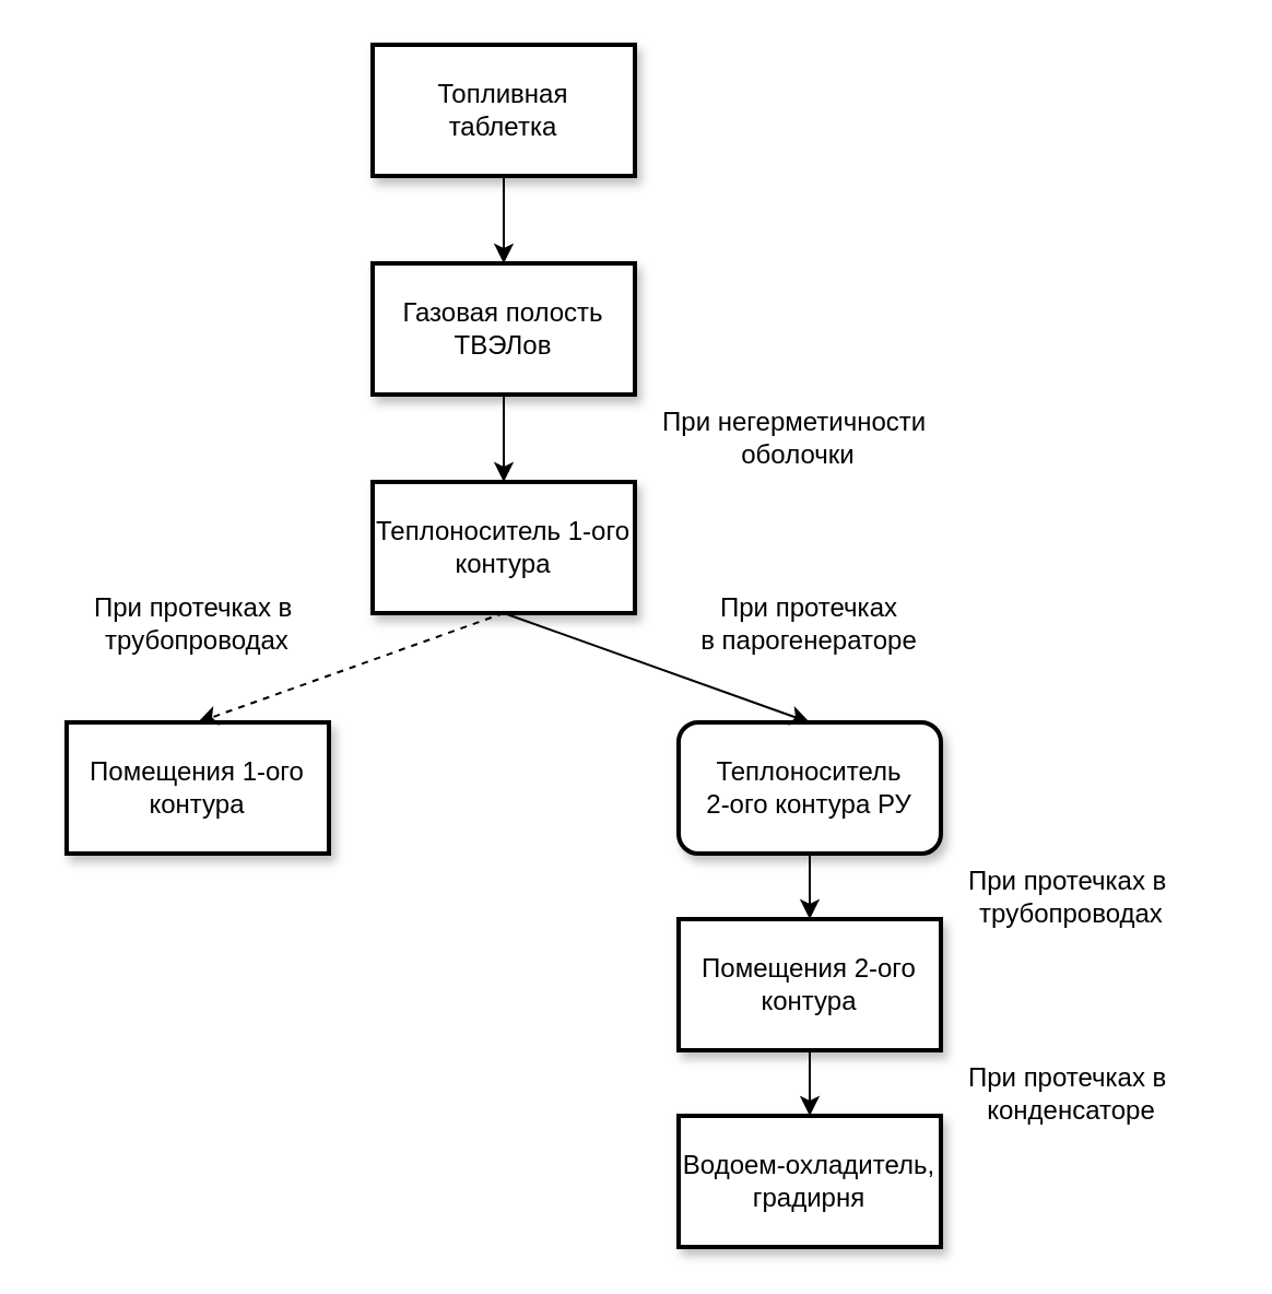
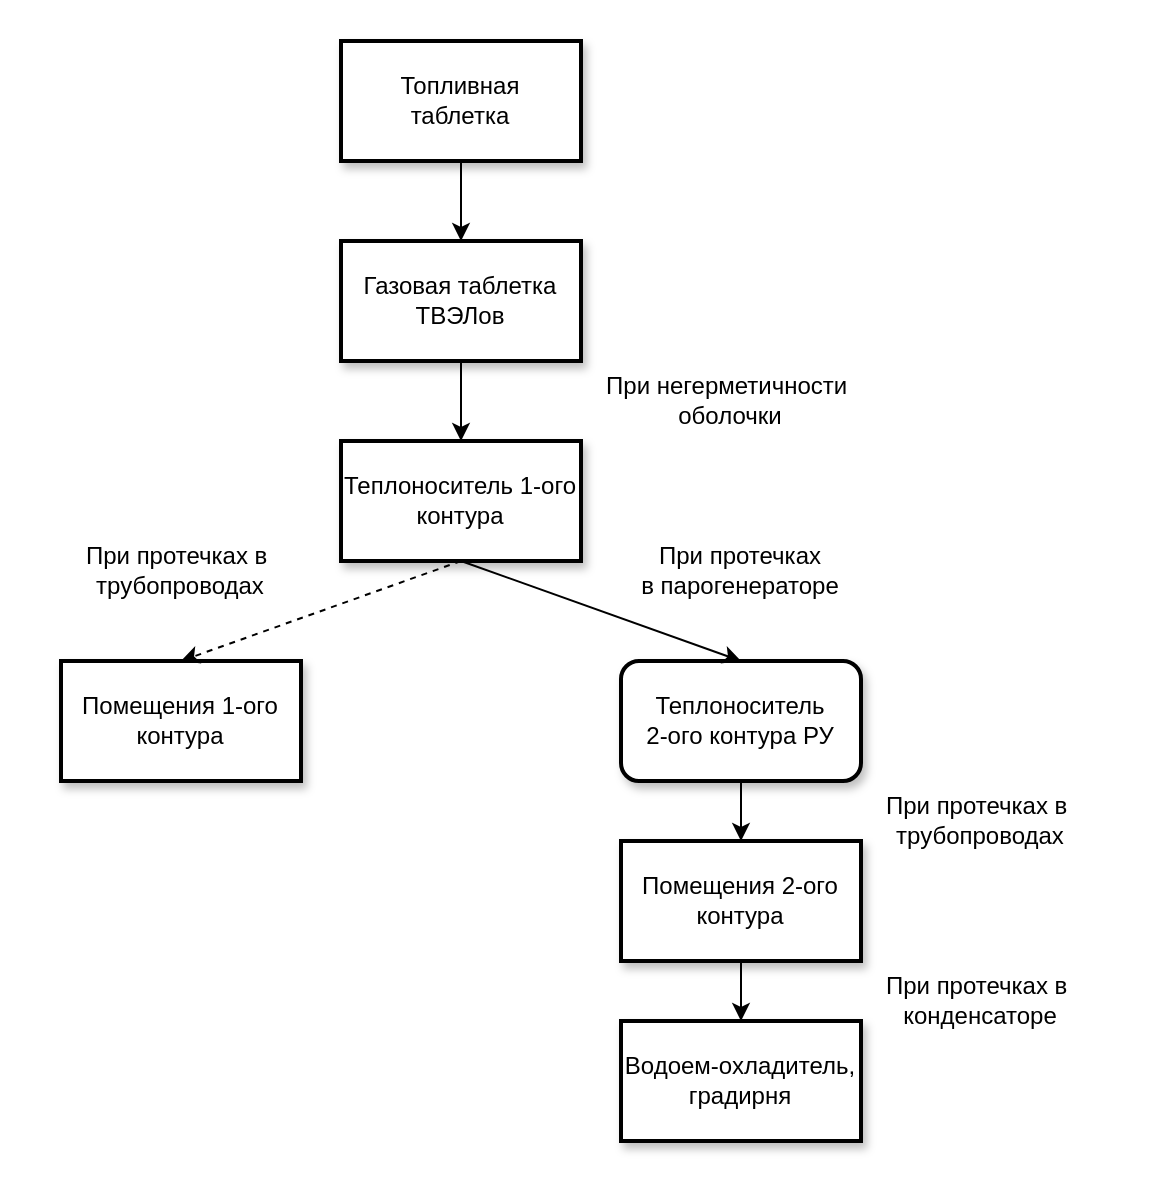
  <mxCell id="0" />
  <mxCell id="1" parent="0" />
  <mxCell id="2" value="" style="edgeStyle=orthogonalEdgeStyle;rounded=0;orthogonalLoop=1;jettySize=auto;html=1;" edge="1" parent="1" source="3" target="5"><mxGeometry relative="1" as="geometry" /></mxCell>
  <mxCell id="3" value="Топливная &lt;br&gt;таблетка" style="rounded=0;whiteSpace=wrap;html=1;glass=0;strokeWidth=2;shadow=1;" parent="1" vertex="1"><mxGeometry x="170" y="20" width="120" height="60" as="geometry" /></mxCell>
  <mxCell id="4" value="" style="edgeStyle=orthogonalEdgeStyle;rounded=0;orthogonalLoop=1;jettySize=auto;html=1;" edge="1" parent="1" source="5" target="6"><mxGeometry relative="1" as="geometry" /></mxCell>
- <mxCell id="5" value="Газовая полость&lt;br&gt;ТВЭЛов" style="rounded=0;whiteSpace=wrap;html=1;strokeWidth=2;shadow=1;" parent="1" vertex="1"><mxGeometry x="170" y="120" width="120" height="60" as="geometry" /></mxCell>
+ <mxCell id="5" value="Газовая таблетка&lt;br&gt;ТВЭЛов" style="rounded=0;whiteSpace=wrap;html=1;strokeWidth=2;shadow=1;" parent="1" vertex="1"><mxGeometry x="170" y="120" width="120" height="60" as="geometry" /></mxCell>
  <mxCell id="6" value="Теплоноситель 1-ого контура" style="rounded=0;whiteSpace=wrap;html=1;strokeWidth=2;shadow=1;" parent="1" vertex="1"><mxGeometry x="170" y="220" width="120" height="60" as="geometry" /></mxCell>
  <mxCell id="7" value="Помещения 1-ого контура" style="rounded=0;whiteSpace=wrap;html=1;strokeWidth=2;shadow=1;" parent="1" vertex="1"><mxGeometry x="30" y="330" width="120" height="60" as="geometry" /></mxCell>
  <mxCell id="8" value="" style="edgeStyle=orthogonalEdgeStyle;rounded=0;orthogonalLoop=1;jettySize=auto;html=1;" edge="1" parent="1" source="9" target="12"><mxGeometry relative="1" as="geometry" /></mxCell>
  <mxCell id="9" value="Теплоноситель&lt;br&gt;2-ого контура РУ" style="whiteSpace=wrap;html=1;strokeWidth=2;shadow=1;rounded=1;" parent="1" vertex="1"><mxGeometry x="310" y="330" width="120" height="60" as="geometry" /></mxCell>
  <mxCell id="10" value="Водоем-охладитель, градирня" style="rounded=0;whiteSpace=wrap;html=1;strokeWidth=2;shadow=1;" parent="1" vertex="1"><mxGeometry x="310" y="510" width="120" height="60" as="geometry" /></mxCell>
  <mxCell id="11" value="" style="edgeStyle=orthogonalEdgeStyle;rounded=0;orthogonalLoop=1;jettySize=auto;html=1;" edge="1" parent="1" source="12" target="10"><mxGeometry relative="1" as="geometry" /></mxCell>
  <mxCell id="12" value="Помещения 2-ого контура" style="rounded=0;whiteSpace=wrap;html=1;strokeWidth=2;shadow=1;" parent="1" vertex="1"><mxGeometry x="310" y="420" width="120" height="60" as="geometry" /></mxCell>
  <mxCell id="13" value="" style="endArrow=classic;html=1;entryX=0.5;entryY=0;entryDx=0;entryDy=0;exitX=0.5;exitY=1;exitDx=0;exitDy=0;dashed=1;" edge="1" parent="1" source="6" target="7"><mxGeometry width="50" height="50" relative="1" as="geometry"><mxPoint x="180" y="350" as="sourcePoint" /><mxPoint x="230" y="300" as="targetPoint" /></mxGeometry></mxCell>
  <mxCell id="14" value="" style="endArrow=classic;html=1;entryX=0.5;entryY=0;entryDx=0;entryDy=0;exitX=0.5;exitY=1;exitDx=0;exitDy=0;" edge="1" parent="1" source="6" target="9"><mxGeometry width="50" height="50" relative="1" as="geometry"><mxPoint x="250" y="300" as="sourcePoint" /><mxPoint x="300" y="370" as="targetPoint" /></mxGeometry></mxCell>
  <mxCell id="15" value="&lt;div&gt;&lt;span style=&quot;white-space: nowrap&quot;&gt;При&amp;nbsp;&lt;/span&gt;&lt;span style=&quot;white-space: nowrap&quot;&gt;негерметичности&amp;nbsp;&lt;/span&gt;&lt;/div&gt;&lt;div&gt;&lt;span style=&quot;white-space: nowrap&quot;&gt;оболочки&lt;/span&gt;&lt;/div&gt;" style="text;html=1;strokeColor=none;fillColor=none;align=center;verticalAlign=middle;whiteSpace=wrap;rounded=0;" vertex="1" parent="1"><mxGeometry x="270" y="185" width="190" height="30" as="geometry" /></mxCell>
  <mxCell id="16" value="&lt;span style=&quot;text-align: left ; white-space: nowrap&quot;&gt;При&amp;nbsp;&lt;/span&gt;&lt;span style=&quot;text-align: left ; white-space: nowrap&quot;&gt;протечках&lt;/span&gt;&lt;br style=&quot;text-align: left ; white-space: nowrap&quot;&gt;&lt;span style=&quot;text-align: left ; white-space: nowrap&quot;&gt;в парогенераторе&lt;/span&gt;" style="text;html=1;strokeColor=none;fillColor=none;align=center;verticalAlign=middle;whiteSpace=wrap;rounded=0;" vertex="1" parent="1"><mxGeometry x="310" y="260" width="120" height="50" as="geometry" /></mxCell>
  <mxCell id="17" value="&lt;span style=&quot;text-align: left ; white-space: nowrap&quot;&gt;При&amp;nbsp;&lt;/span&gt;&lt;span style=&quot;text-align: left ; white-space: nowrap&quot;&gt;протечках в&amp;nbsp;&lt;/span&gt;&lt;br style=&quot;text-align: left ; white-space: nowrap&quot;&gt;&lt;span style=&quot;text-align: left ; white-space: nowrap&quot;&gt;трубопроводах&lt;/span&gt;" style="text;html=1;strokeColor=none;fillColor=none;align=center;verticalAlign=middle;whiteSpace=wrap;rounded=0;" vertex="1" parent="1"><mxGeometry x="20" y="265" width="140" height="40" as="geometry" /></mxCell>
  <mxCell id="18" value="&lt;span style=&quot;text-align: left ; white-space: nowrap&quot;&gt;При&amp;nbsp;&lt;/span&gt;&lt;span style=&quot;text-align: left ; white-space: nowrap&quot;&gt;протечках в&amp;nbsp;&lt;/span&gt;&lt;br style=&quot;text-align: left ; white-space: nowrap&quot;&gt;&lt;span style=&quot;text-align: left ; white-space: nowrap&quot;&gt;трубопроводах&lt;/span&gt;" style="text;html=1;strokeColor=none;fillColor=none;align=center;verticalAlign=middle;whiteSpace=wrap;rounded=0;" vertex="1" parent="1"><mxGeometry x="420" y="390" width="140" height="40" as="geometry" /></mxCell>
  <mxCell id="19" value="&lt;span style=&quot;white-space: nowrap&quot;&gt;При&amp;nbsp;&lt;/span&gt;&lt;span style=&quot;white-space: nowrap&quot;&gt;протечках в&amp;nbsp;&lt;/span&gt;&lt;br style=&quot;white-space: nowrap&quot;&gt;&lt;div&gt;&lt;span style=&quot;white-space: nowrap&quot;&gt;конденсаторе&lt;/span&gt;&lt;/div&gt;" style="text;html=1;strokeColor=none;fillColor=none;align=center;verticalAlign=middle;whiteSpace=wrap;rounded=0;" vertex="1" parent="1"><mxGeometry x="420" y="480" width="140" height="40" as="geometry" /></mxCell>
